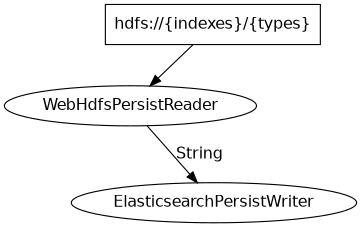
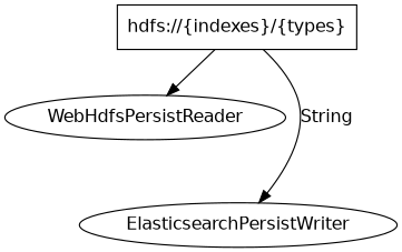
  digraph {
    fontname="DejaVu Sans"
    node [fontname="DejaVu Sans" shape=ellipse]
    edge [fontname="DejaVu Sans"]
    n1 [label=WebHdfsPersistReader]
    n2 [label=ElasticsearchPersistWriter]
    n3 [label="hdfs://{indexes}/{types}" shape=box]
-   n1 -> n2 [label=String]
+   n3 -> n2 [label=String]
    n3 -> n1
  }
